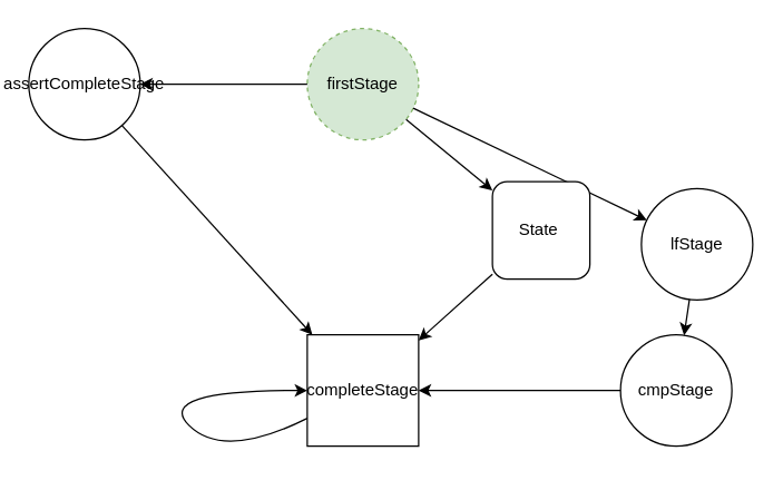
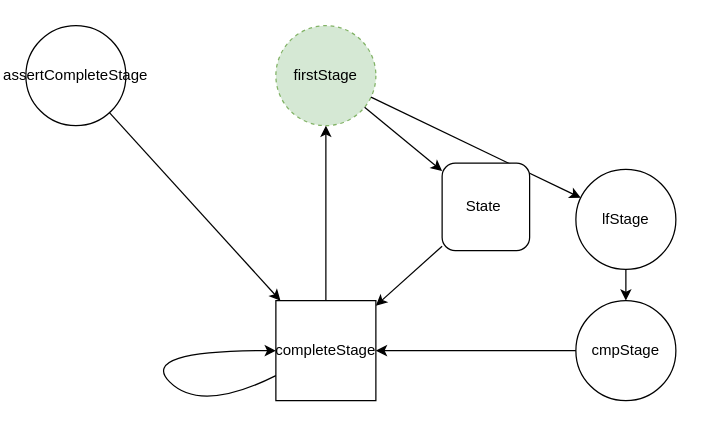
  <mxCell id="0" />
  <mxCell id="1" parent="0" />
  <mxCell id="2" value="&lt;font style=&quot;font-size: 12px;&quot;&gt;firstStage&lt;/font&gt;" style="ellipse;whiteSpace=wrap;html=1;aspect=fixed;fillColor=#d5e8d4;strokeColor=#82b366;dashed=1;" parent="1" vertex="1"><mxGeometry x="220" y="20" width="80" height="80" as="geometry" /></mxCell>
  <mxCell id="3" value="lfStage" style="ellipse;whiteSpace=wrap;html=1;aspect=fixed;" parent="1" vertex="1"><mxGeometry x="460" y="135" width="80" height="80" as="geometry" /></mxCell>
  <mxCell id="4" value="" style="endArrow=classic;html=1;rounded=0;" parent="1" source="2" target="3" edge="1"><mxGeometry width="50" height="50" relative="1" as="geometry"><mxPoint x="400" y="110" as="sourcePoint" /><mxPoint x="450" y="60" as="targetPoint" /></mxGeometry></mxCell>
- <mxCell id="5" value="cmpStage" style="ellipse;whiteSpace=wrap;html=1;aspect=fixed;" parent="1" vertex="1"><mxGeometry x="445" y="240" width="80" height="80" as="geometry" /></mxCell>
+ <mxCell id="5" value="cmpStage" style="ellipse;whiteSpace=wrap;html=1;aspect=fixed;" parent="1" vertex="1"><mxGeometry x="460" y="240" width="80" height="80" as="geometry" /></mxCell>
  <mxCell id="6" value="" style="endArrow=classic;html=1;rounded=0;" parent="1" source="3" target="5" edge="1"><mxGeometry width="50" height="50" relative="1" as="geometry"><mxPoint x="540" y="60" as="sourcePoint" /><mxPoint x="636" y="60" as="targetPoint" /></mxGeometry></mxCell>
  <mxCell id="7" value="completeStage" style="whiteSpace=wrap;html=1;aspect=fixed;rounded=0;" parent="1" vertex="1"><mxGeometry x="220" y="240" width="80" height="80" as="geometry" /></mxCell>
  <mxCell id="8" value="" style="endArrow=classic;html=1;rounded=0;" parent="1" source="5" target="7" edge="1"><mxGeometry width="50" height="50" relative="1" as="geometry"><mxPoint x="600" y="60" as="sourcePoint" /><mxPoint x="756" y="60" as="targetPoint" /></mxGeometry></mxCell>
+ <mxCell id="9" value="" style="endArrow=classic;html=1;rounded=0;" parent="1" source="7" target="2" edge="1"><mxGeometry width="50" height="50" relative="1" as="geometry"><mxPoint x="220" y="200" as="sourcePoint" /><mxPoint x="270" y="150" as="targetPoint" /></mxGeometry></mxCell>
  <mxCell id="10" value="&lt;font style=&quot;font-size: 12px;&quot;&gt;assertCompleteStage&lt;/font&gt;" style="ellipse;whiteSpace=wrap;html=1;aspect=fixed;" parent="1" vertex="1"><mxGeometry x="20" y="20" width="80" height="80" as="geometry" /></mxCell>
  <mxCell id="11" value="" style="endArrow=classic;html=1;rounded=0;" edge="1" parent="1" source="10" target="7"><mxGeometry width="50" height="50" relative="1" as="geometry"><mxPoint x="130" y="130" as="sourcePoint" /><mxPoint x="196" y="130" as="targetPoint" /></mxGeometry></mxCell>
- <mxCell id="12" value="" style="endArrow=classic;html=1;rounded=0;" edge="1" parent="1" source="2" target="10"><mxGeometry width="50" height="50" relative="1" as="geometry"><mxPoint x="430" y="210" as="sourcePoint" /><mxPoint x="364" y="210" as="targetPoint" /></mxGeometry></mxCell>
  <mxCell id="13" value="" style="endArrow=classic;html=1;rounded=0;" edge="1" parent="1" source="2" target="14"><mxGeometry width="50" height="50" relative="1" as="geometry"><mxPoint x="350" y="-10" as="sourcePoint" /><mxPoint x="350.514" y="142.971" as="targetPoint" /></mxGeometry></mxCell>
  <mxCell id="14" value="State&amp;nbsp;" style="rounded=1;whiteSpace=wrap;html=1;" vertex="1" parent="1"><mxGeometry x="353" y="130" width="70" height="70" as="geometry" /></mxCell>
  <mxCell id="15" value="" style="endArrow=classic;html=1;rounded=0;" edge="1" parent="1" source="14" target="7"><mxGeometry width="50" height="50" relative="1" as="geometry"><mxPoint x="350" y="250" as="sourcePoint" /><mxPoint x="400" y="200" as="targetPoint" /></mxGeometry></mxCell>
  <mxCell id="16" value="" style="curved=1;endArrow=classic;html=1;rounded=0;entryX=0;entryY=0.5;entryDx=0;entryDy=0;" edge="1" parent="1" source="7" target="7"><mxGeometry width="50" height="50" relative="1" as="geometry"><mxPoint x="110" y="330" as="sourcePoint" /><mxPoint x="160" y="280" as="targetPoint" /><Array as="points"><mxPoint x="160" y="330" /><mxPoint x="110" y="280" /></Array></mxGeometry></mxCell>
